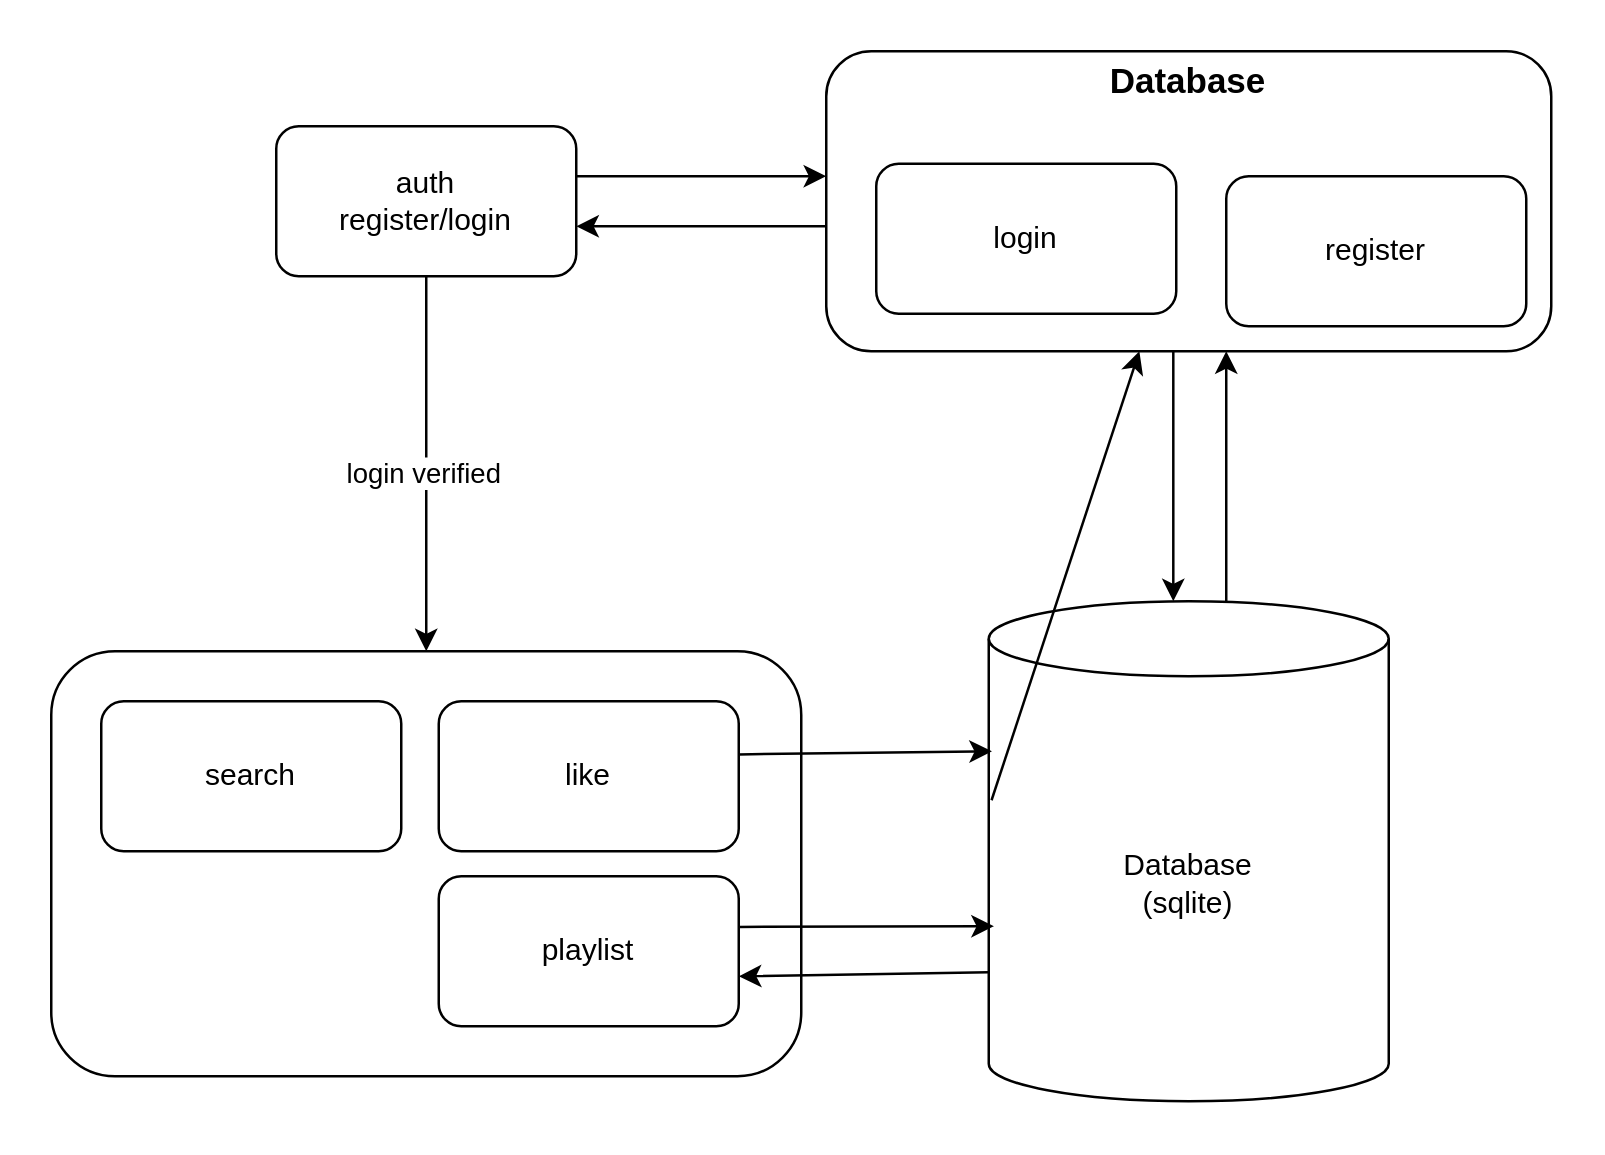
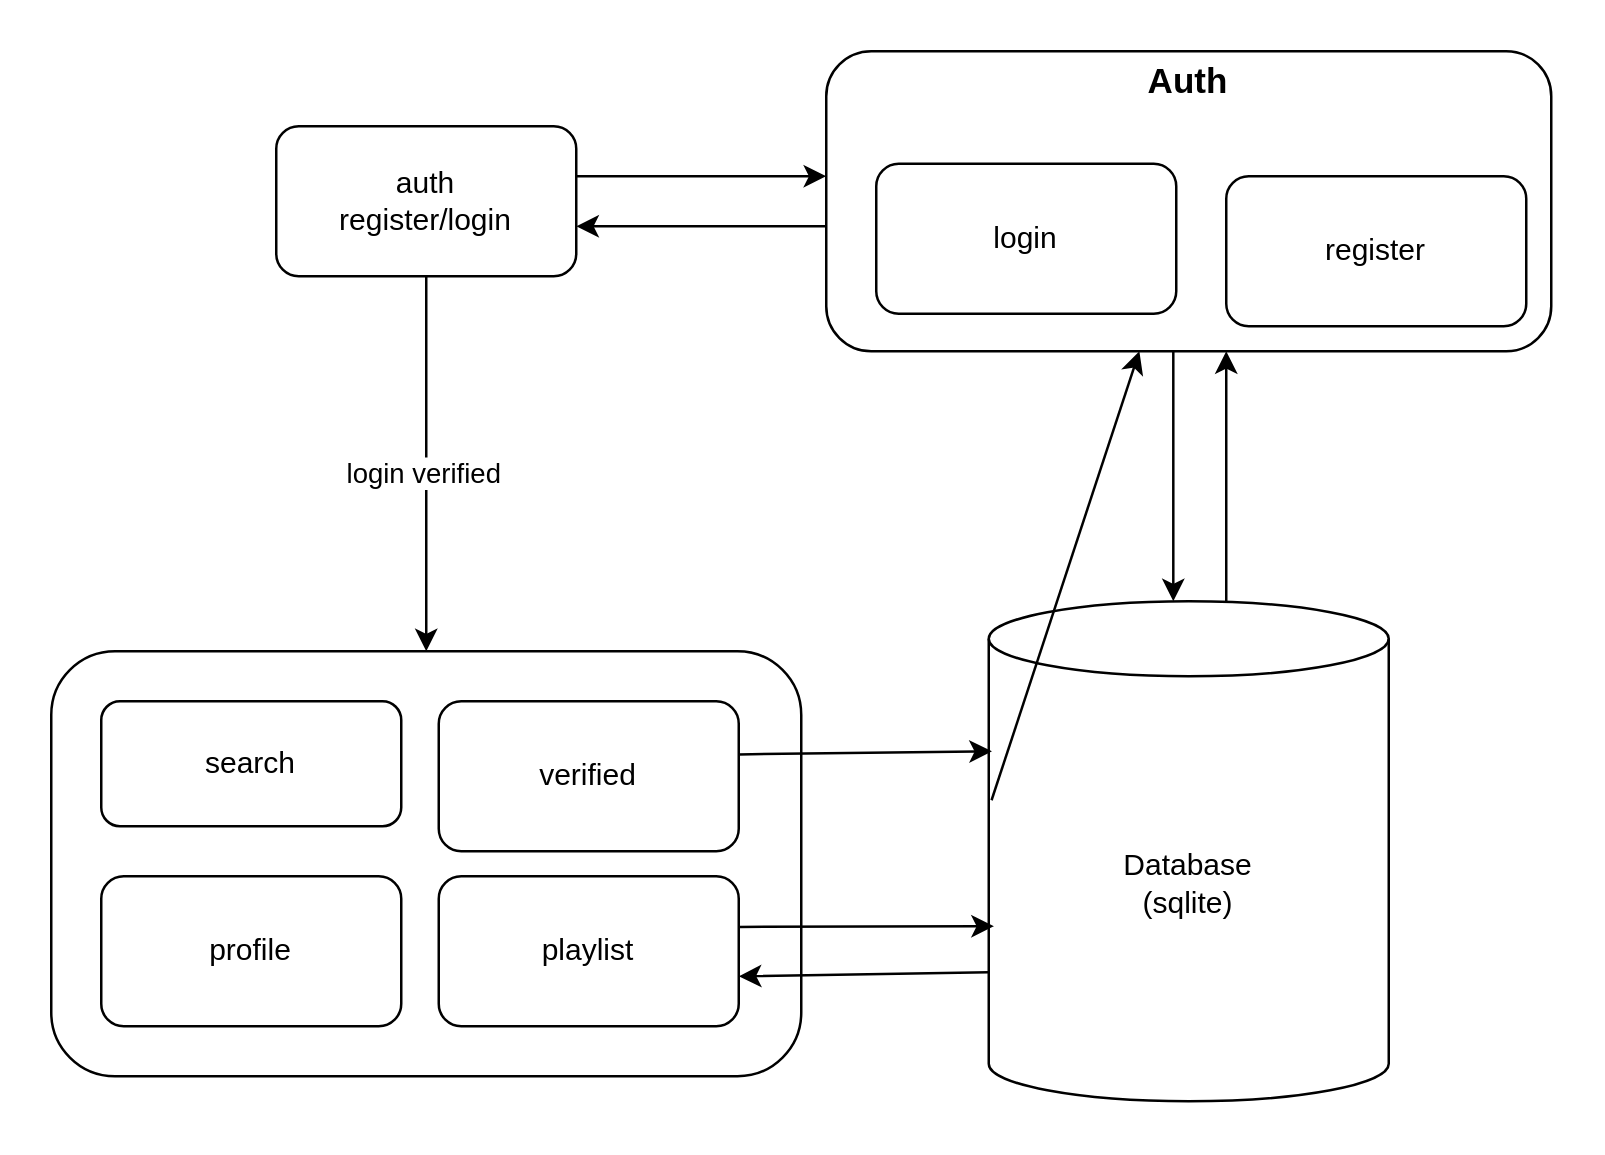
  <mxCell id="0" />
  <mxCell id="1" parent="0" />
  <mxCell id="2" style="edgeStyle=none;html=1;entryX=0;entryY=0.5;entryDx=0;entryDy=0;" edge="1" parent="1"><mxGeometry relative="1" as="geometry"><mxPoint x="230" y="70" as="sourcePoint" /><mxPoint x="330" y="70" as="targetPoint" /></mxGeometry></mxCell>
  <mxCell id="3" style="edgeStyle=none;html=1;entryX=0.5;entryY=0;entryDx=0;entryDy=0;" edge="1" parent="1" source="5" target="13"><mxGeometry relative="1" as="geometry"><mxPoint x="170" y="250" as="targetPoint" /></mxGeometry></mxCell>
  <mxCell id="4" value="login verified" style="edgeLabel;html=1;align=center;verticalAlign=middle;resizable=0;points=[];" vertex="1" connectable="0" parent="3"><mxGeometry x="0.045" y="-2" relative="1" as="geometry"><mxPoint as="offset" /></mxGeometry></mxCell>
  <mxCell id="5" value="auth&lt;div&gt;register/login&lt;/div&gt;" style="rounded=1;whiteSpace=wrap;html=1;" vertex="1" parent="1"><mxGeometry x="110" y="50" width="120" height="60" as="geometry" /></mxCell>
  <mxCell id="6" style="edgeStyle=none;html=1;entryX=1;entryY=0.5;entryDx=0;entryDy=0;" edge="1" parent="1"><mxGeometry relative="1" as="geometry"><mxPoint x="330" y="90" as="sourcePoint" /><mxPoint x="230" y="90" as="targetPoint" /><Array as="points"><mxPoint x="280" y="90" /></Array></mxGeometry></mxCell>
  <mxCell id="7" style="edgeStyle=none;html=1;" edge="1" parent="1"><mxGeometry relative="1" as="geometry"><mxPoint x="468.82" y="140" as="sourcePoint" /><mxPoint x="468.82" y="240" as="targetPoint" /></mxGeometry></mxCell>
- <mxCell id="8" value="&lt;div&gt;&lt;b&gt;&lt;font style=&quot;font-size: 14px;&quot;&gt;Database&lt;/font&gt;&lt;/b&gt;&lt;/div&gt;&lt;div&gt;&lt;font style=&quot;font-size: 14px;&quot;&gt;&lt;br&gt;&lt;/font&gt;&lt;/div&gt;&lt;div&gt;&lt;font style=&quot;font-size: 14px;&quot;&gt;&lt;br&gt;&lt;/font&gt;&lt;/div&gt;&lt;div&gt;&lt;font style=&quot;font-size: 14px;&quot;&gt;&lt;br&gt;&lt;/font&gt;&lt;/div&gt;&lt;div&gt;&lt;font style=&quot;font-size: 14px;&quot;&gt;&lt;br&gt;&lt;/font&gt;&lt;/div&gt;&lt;div&gt;&lt;br&gt;&lt;/div&gt;&lt;div&gt;&lt;br&gt;&lt;/div&gt;" style="rounded=1;whiteSpace=wrap;html=1;" vertex="1" parent="1"><mxGeometry x="330" y="20" width="290" height="120" as="geometry" /></mxCell>
+ <mxCell id="8" value="&lt;div&gt;&lt;b&gt;&lt;font style=&quot;font-size: 14px;&quot;&gt;Auth&lt;/font&gt;&lt;/b&gt;&lt;/div&gt;&lt;div&gt;&lt;font style=&quot;font-size: 14px;&quot;&gt;&lt;br&gt;&lt;/font&gt;&lt;/div&gt;&lt;div&gt;&lt;font style=&quot;font-size: 14px;&quot;&gt;&lt;br&gt;&lt;/font&gt;&lt;/div&gt;&lt;div&gt;&lt;font style=&quot;font-size: 14px;&quot;&gt;&lt;br&gt;&lt;/font&gt;&lt;/div&gt;&lt;div&gt;&lt;font style=&quot;font-size: 14px;&quot;&gt;&lt;br&gt;&lt;/font&gt;&lt;/div&gt;&lt;div&gt;&lt;br&gt;&lt;/div&gt;&lt;div&gt;&lt;br&gt;&lt;/div&gt;" style="rounded=1;whiteSpace=wrap;html=1;" vertex="1" parent="1"><mxGeometry x="330" y="20" width="290" height="120" as="geometry" /></mxCell>
  <mxCell id="9" value="register" style="rounded=1;whiteSpace=wrap;html=1;" vertex="1" parent="1"><mxGeometry x="490" y="70" width="120" height="60" as="geometry" /></mxCell>
  <mxCell id="10" value="login" style="rounded=1;whiteSpace=wrap;html=1;" vertex="1" parent="1"><mxGeometry x="350" y="65" width="120" height="60" as="geometry" /></mxCell>
  <mxCell id="11" style="edgeStyle=none;html=1;" edge="1" parent="1"><mxGeometry relative="1" as="geometry"><mxPoint x="490" y="240" as="sourcePoint" /><mxPoint x="490" y="140" as="targetPoint" /></mxGeometry></mxCell>
  <mxCell id="12" value="Database&lt;div&gt;(sqlite)&lt;/div&gt;" style="shape=cylinder3;whiteSpace=wrap;html=1;boundedLbl=1;backgroundOutline=1;size=15;" vertex="1" parent="1"><mxGeometry x="395" y="240" width="160" height="200" as="geometry" /></mxCell>
  <mxCell id="13" value="" style="rounded=1;whiteSpace=wrap;html=1;" vertex="1" parent="1"><mxGeometry x="20" y="260" width="300" height="170" as="geometry" /></mxCell>
- <mxCell id="14" value="search" style="rounded=1;whiteSpace=wrap;html=1;" vertex="1" parent="1"><mxGeometry x="40" y="280" width="120" height="60" as="geometry" /></mxCell>
- <mxCell id="15" value="like" style="rounded=1;whiteSpace=wrap;html=1;" vertex="1" parent="1"><mxGeometry x="175" y="280" width="120" height="60" as="geometry" /></mxCell>
+ <mxCell id="14" value="search" style="rounded=1;whiteSpace=wrap;html=1;" vertex="1" parent="1"><mxGeometry x="40" y="280" width="120" height="50" as="geometry" /></mxCell>
+ <mxCell id="15" value="verified" style="rounded=1;whiteSpace=wrap;html=1;" vertex="1" parent="1"><mxGeometry x="175" y="280" width="120" height="60" as="geometry" /></mxCell>
+ <mxCell id="16" value="profile" style="rounded=1;whiteSpace=wrap;html=1;" vertex="1" parent="1"><mxGeometry x="40" y="350" width="120" height="60" as="geometry" /></mxCell>
  <mxCell id="17" style="edgeStyle=none;html=1;entryX=0.013;entryY=0.698;entryDx=0;entryDy=0;entryPerimeter=0;" edge="1" parent="1"><mxGeometry relative="1" as="geometry"><mxPoint x="397.08" y="370" as="targetPoint" /><mxPoint x="295" y="370.252" as="sourcePoint" /></mxGeometry></mxCell>
  <mxCell id="18" value="playlist" style="rounded=1;whiteSpace=wrap;html=1;" vertex="1" parent="1"><mxGeometry x="175" y="350" width="120" height="60" as="geometry" /></mxCell>
  <mxCell id="19" style="edgeStyle=none;html=1;entryX=0.008;entryY=0.34;entryDx=0;entryDy=0;entryPerimeter=0;" edge="1" parent="1"><mxGeometry relative="1" as="geometry"><mxPoint x="295" y="301.256" as="sourcePoint" /><mxPoint x="396.28" y="300" as="targetPoint" /></mxGeometry></mxCell>
  <mxCell id="20" style="edgeStyle=none;html=1;exitX=-0.001;exitY=0.742;exitDx=0;exitDy=0;exitPerimeter=0;entryX=0.998;entryY=0.667;entryDx=0;entryDy=0;entryPerimeter=0;" edge="1" parent="1"><mxGeometry relative="1" as="geometry"><mxPoint x="395.08" y="388.4" as="sourcePoint" /><mxPoint x="295" y="390.02" as="targetPoint" /></mxGeometry></mxCell>
  <mxCell id="21" style="edgeStyle=none;html=1;exitX=0.007;exitY=0.398;exitDx=0;exitDy=0;exitPerimeter=0;" edge="1" parent="1" source="12" target="8"><mxGeometry relative="1" as="geometry"><mxPoint x="406" y="318" as="sourcePoint" /><mxPoint x="305" y="319" as="targetPoint" /></mxGeometry></mxCell>
